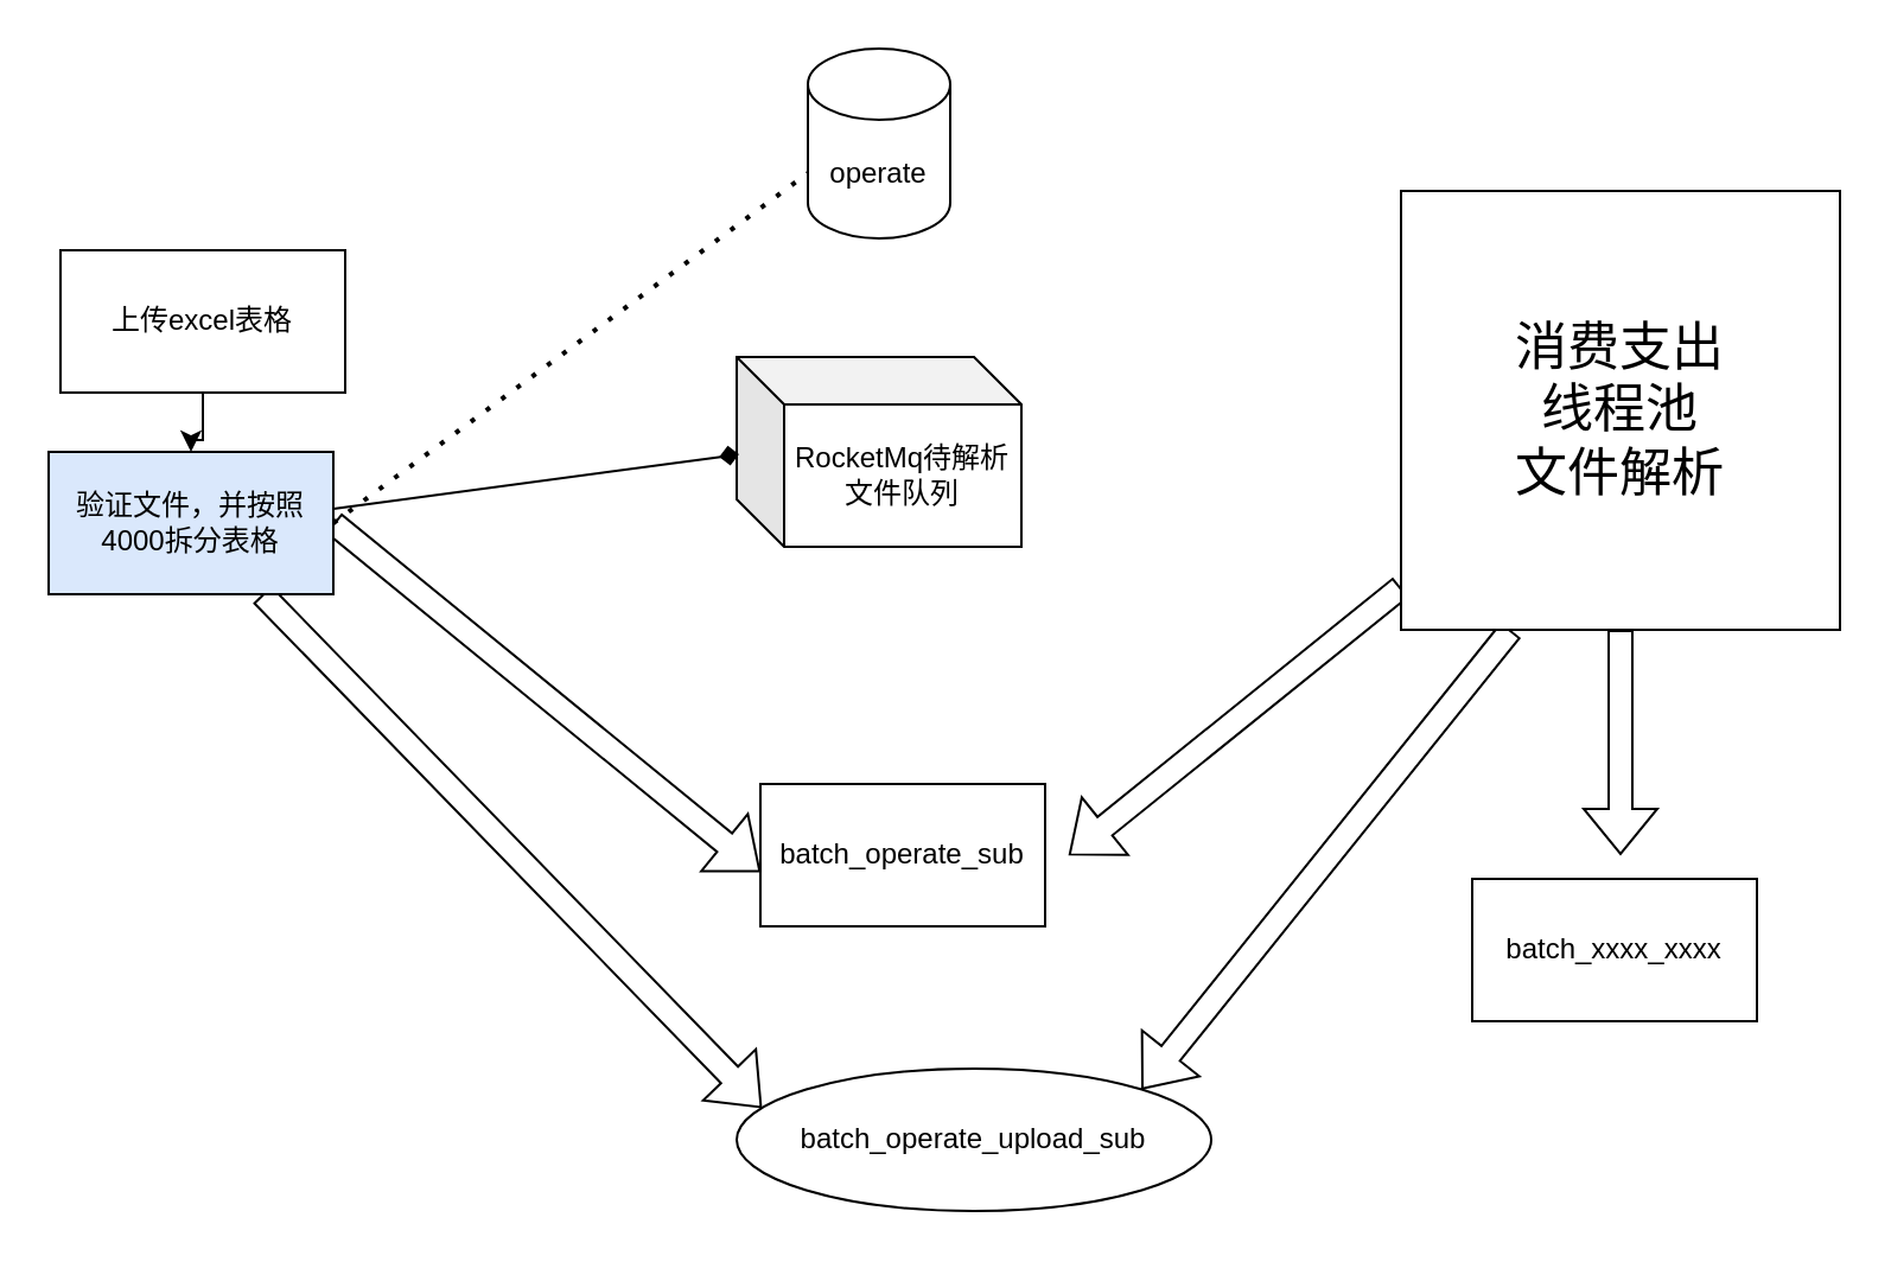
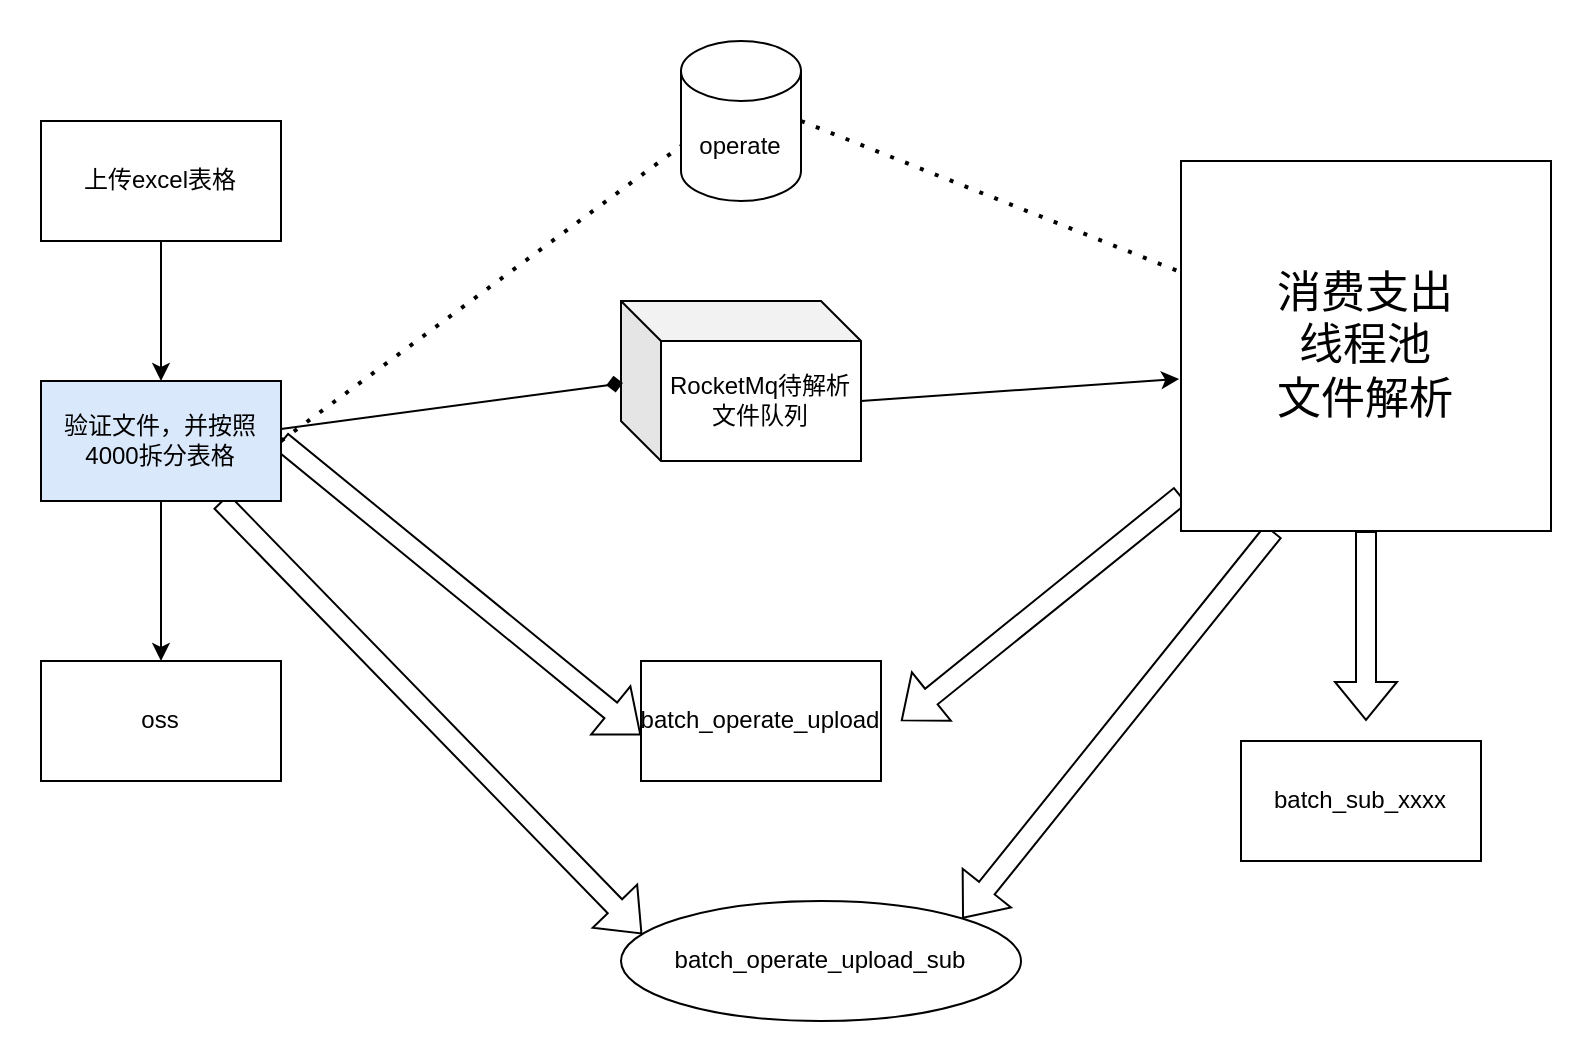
  <mxCell id="0" />
  <mxCell id="1" parent="0" />
  <mxCell id="2" style="edgeStyle=orthogonalEdgeStyle;rounded=0;orthogonalLoop=1;jettySize=auto;html=1;exitX=0.5;exitY=1;exitDx=0;exitDy=0;" parent="1" source="3" target="7" edge="1"><mxGeometry relative="1" as="geometry" /></mxCell>
- <mxCell id="3" value="上传excel表格" style="rounded=0;whiteSpace=wrap;html=1;" parent="1" vertex="1"><mxGeometry x="25" y="105" width="120" height="60" as="geometry" /></mxCell>
+ <mxCell id="3" value="上传excel表格" style="rounded=0;whiteSpace=wrap;html=1;" parent="1" vertex="1"><mxGeometry x="20" y="60" width="120" height="60" as="geometry" /></mxCell>
+ <mxCell id="4" style="edgeStyle=orthogonalEdgeStyle;rounded=0;orthogonalLoop=1;jettySize=auto;html=1;exitX=0.5;exitY=1;exitDx=0;exitDy=0;" parent="1" source="7" target="8" edge="1"><mxGeometry relative="1" as="geometry" /></mxCell>
  <mxCell id="5" style="rounded=0;orthogonalLoop=1;jettySize=auto;html=1;exitX=1;exitY=0.5;exitDx=0;exitDy=0;entryX=0;entryY=0.617;entryDx=0;entryDy=0;entryPerimeter=0;shape=flexArrow;" parent="1" source="7" target="9" edge="1"><mxGeometry relative="1" as="geometry" /></mxCell>
  <mxCell id="6" style="edgeStyle=none;shape=flexArrow;rounded=0;orthogonalLoop=1;jettySize=auto;html=1;exitX=0.75;exitY=1;exitDx=0;exitDy=0;entryX=0;entryY=0.25;entryDx=0;entryDy=0;" parent="1" source="7" target="12" edge="1"><mxGeometry relative="1" as="geometry" /></mxCell>
  <mxCell id="7" value="验证文件，并按照4000拆分表格" style="rounded=0;whiteSpace=wrap;html=1;fillColor=#dae8fc;" parent="1" vertex="1"><mxGeometry x="20" y="190" width="120" height="60" as="geometry" /></mxCell>
- <mxCell id="9" value="batch_operate_sub" style="rounded=0;whiteSpace=wrap;html=1;" parent="1" vertex="1"><mxGeometry x="320" y="330" width="120" height="60" as="geometry" /></mxCell>
+ <mxCell id="8" value="oss" style="rounded=0;whiteSpace=wrap;html=1;" parent="1" vertex="1"><mxGeometry x="20" y="330" width="120" height="60" as="geometry" /></mxCell>
+ <mxCell id="9" value="batch_operate_upload" style="rounded=0;whiteSpace=wrap;html=1;" parent="1" vertex="1"><mxGeometry x="320" y="330" width="120" height="60" as="geometry" /></mxCell>
  <mxCell id="10" value="RocketMq待解析文件队列" style="shape=cube;whiteSpace=wrap;html=1;boundedLbl=1;backgroundOutline=1;darkOpacity=0.05;darkOpacity2=0.1;" parent="1" vertex="1"><mxGeometry x="310" y="150" width="120" height="80" as="geometry" /></mxCell>
  <mxCell id="11" value="operate" style="shape=cylinder3;whiteSpace=wrap;html=1;boundedLbl=1;backgroundOutline=1;size=15;" parent="1" vertex="1"><mxGeometry x="340" y="20" width="60" height="80" as="geometry" /></mxCell>
  <mxCell id="12" value="batch_operate_upload_sub" style="ellipse;whiteSpace=wrap;html=1;" parent="1" vertex="1"><mxGeometry x="310" y="450" width="200" height="60" as="geometry" /></mxCell>
  <mxCell id="13" style="edgeStyle=none;shape=flexArrow;rounded=0;orthogonalLoop=1;jettySize=auto;html=1;" parent="1" source="16" edge="1"><mxGeometry relative="1" as="geometry"><mxPoint x="450" y="360" as="targetPoint" /></mxGeometry></mxCell>
  <mxCell id="14" style="edgeStyle=none;shape=flexArrow;rounded=0;orthogonalLoop=1;jettySize=auto;html=1;" parent="1" source="16" edge="1"><mxGeometry relative="1" as="geometry"><mxPoint x="682.5" y="360" as="targetPoint" /></mxGeometry></mxCell>
  <mxCell id="15" style="edgeStyle=none;shape=flexArrow;rounded=0;orthogonalLoop=1;jettySize=auto;html=1;exitX=0.25;exitY=1;exitDx=0;exitDy=0;entryX=1;entryY=0;entryDx=0;entryDy=0;" parent="1" source="16" target="12" edge="1"><mxGeometry relative="1" as="geometry" /></mxCell>
  <mxCell id="16" value="&lt;font style=&quot;font-size: 22px&quot;&gt;&lt;font style=&quot;vertical-align: inherit&quot;&gt;&lt;font style=&quot;vertical-align: inherit&quot;&gt;消费支出&lt;/font&gt;&lt;/font&gt;&lt;br&gt;&lt;font style=&quot;vertical-align: inherit&quot;&gt;&lt;font style=&quot;vertical-align: inherit&quot;&gt;线程池&lt;/font&gt;&lt;/font&gt;&lt;br&gt;&lt;font style=&quot;vertical-align: inherit&quot;&gt;&lt;font style=&quot;vertical-align: inherit&quot;&gt;文件解析&lt;/font&gt;&lt;/font&gt;&lt;br&gt;&lt;/font&gt;" style="whiteSpace=wrap;html=1;aspect=fixed;" parent="1" vertex="1"><mxGeometry x="590" y="80" width="185" height="185" as="geometry" /></mxCell>
- <mxCell id="17" value="batch_xxxx_xxxx" style="rounded=0;whiteSpace=wrap;html=1;" parent="1" vertex="1"><mxGeometry x="620" y="370" width="120" height="60" as="geometry" /></mxCell>
+ <mxCell id="17" value="batch_sub_xxxx" style="rounded=0;whiteSpace=wrap;html=1;" parent="1" vertex="1"><mxGeometry x="620" y="370" width="120" height="60" as="geometry" /></mxCell>
  <mxCell id="18" value="" style="endArrow=diamond;html=1;exitX=1;exitY=0.4;exitDx=0;exitDy=0;exitPerimeter=0;entryX=0.008;entryY=0.513;entryDx=0;entryDy=0;entryPerimeter=0;" parent="1" source="7" target="10" edge="1"><mxGeometry width="50" height="50" relative="1" as="geometry"><mxPoint x="310" y="310" as="sourcePoint" /><mxPoint x="360" y="260" as="targetPoint" /></mxGeometry></mxCell>
  <mxCell id="19" value="" style="endArrow=none;dashed=1;html=1;dashPattern=1 3;strokeWidth=2;entryX=0;entryY=0;entryDx=0;entryDy=52.5;entryPerimeter=0;exitX=1;exitY=0.5;exitDx=0;exitDy=0;" parent="1" source="7" target="11" edge="1"><mxGeometry width="50" height="50" relative="1" as="geometry"><mxPoint x="310" y="180" as="sourcePoint" /><mxPoint x="360" y="130" as="targetPoint" /></mxGeometry></mxCell>
+ <mxCell id="20" value="" style="endArrow=none;dashed=1;html=1;dashPattern=1 3;strokeWidth=2;exitX=1;exitY=0.5;exitDx=0;exitDy=0;exitPerimeter=0;" parent="1" source="11" target="16" edge="1"><mxGeometry width="50" height="50" relative="1" as="geometry"><mxPoint x="310" y="260" as="sourcePoint" /><mxPoint x="360" y="210" as="targetPoint" /></mxGeometry></mxCell>
+ <mxCell id="21" value="" style="endArrow=classic;html=1;exitX=0;exitY=0;exitDx=120;exitDy=50;exitPerimeter=0;entryX=-0.005;entryY=0.589;entryDx=0;entryDy=0;entryPerimeter=0;" parent="1" source="10" target="16" edge="1"><mxGeometry width="50" height="50" relative="1" as="geometry"><mxPoint x="310" y="240" as="sourcePoint" /><mxPoint x="580" y="190" as="targetPoint" /></mxGeometry></mxCell>
